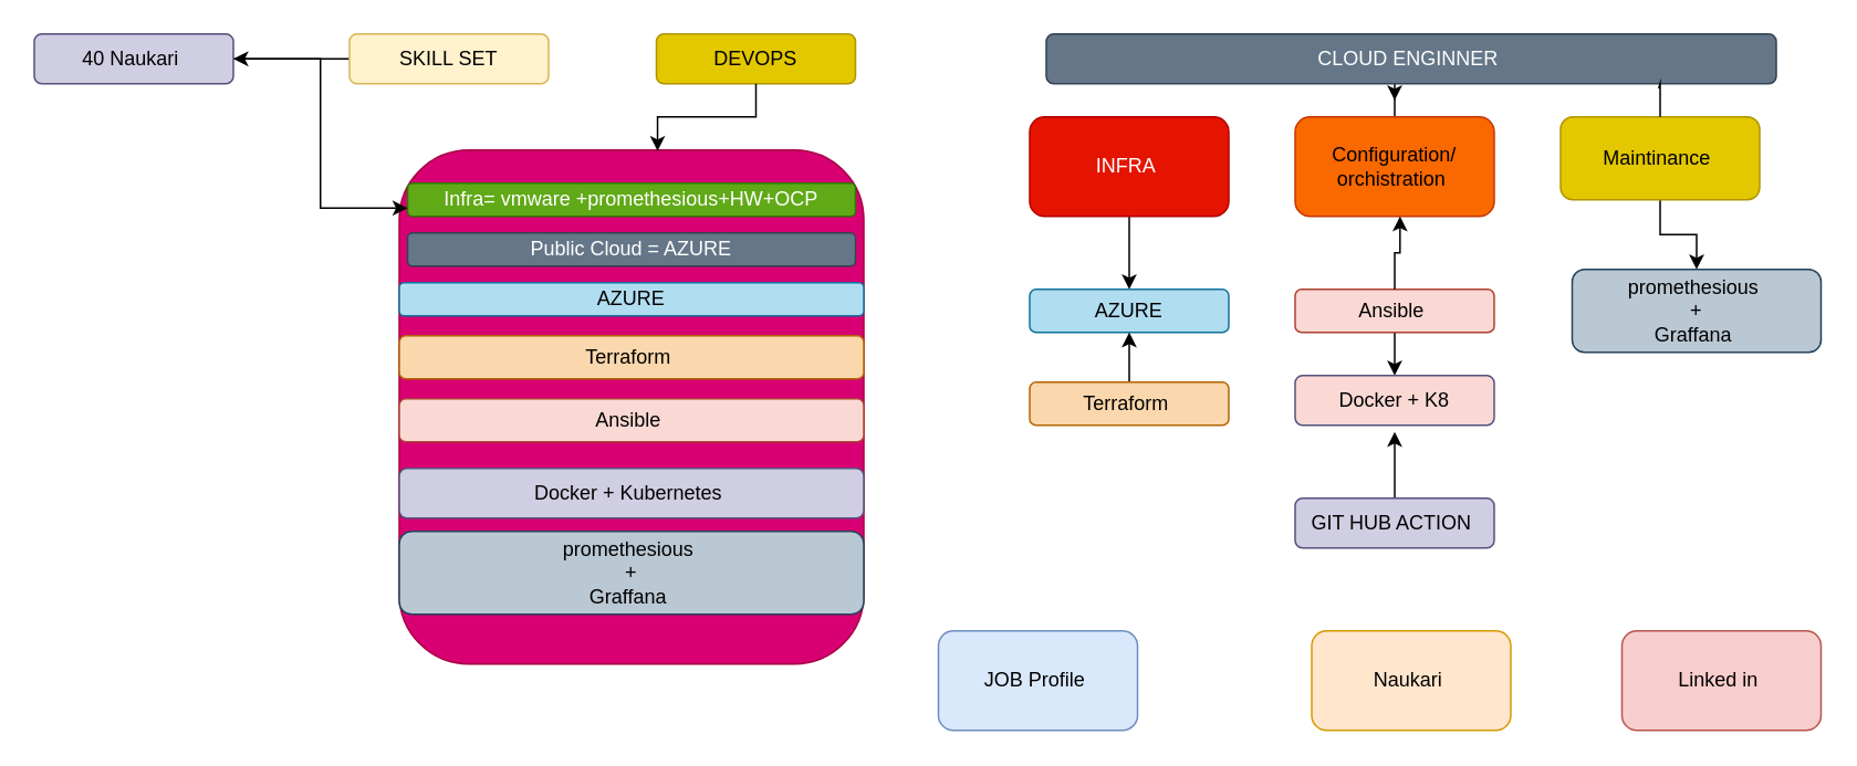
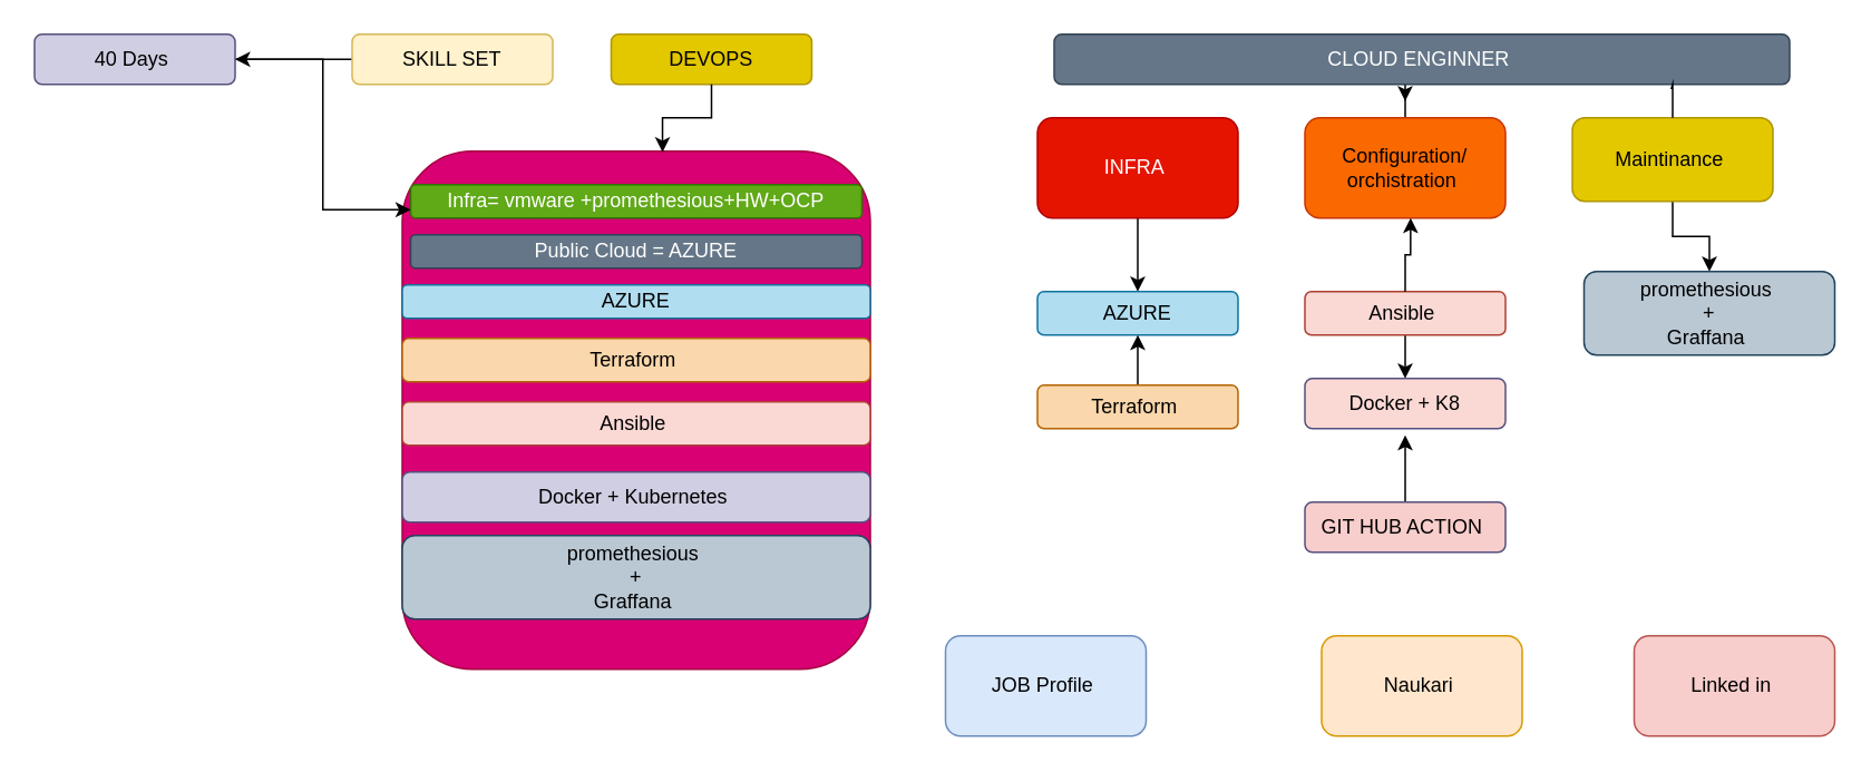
  <mxCell id="0" />
  <mxCell id="1" parent="0" />
  <mxCell id="2" value="JOB Profile&amp;nbsp;" style="rounded=1;whiteSpace=wrap;html=1;fillColor=#dae8fc;strokeColor=#6c8ebf;" vertex="1" parent="1"><mxGeometry x="565" y="380" width="120" height="60" as="geometry" /></mxCell>
  <mxCell id="3" value="Naukari&amp;nbsp;" style="rounded=1;whiteSpace=wrap;html=1;fillColor=#ffe6cc;strokeColor=#d79b00;" vertex="1" parent="1"><mxGeometry x="790" y="380" width="120" height="60" as="geometry" /></mxCell>
  <mxCell id="4" value="Linked in&amp;nbsp;" style="rounded=1;whiteSpace=wrap;html=1;fillColor=#f8cecc;strokeColor=#b85450;" vertex="1" parent="1"><mxGeometry x="977" y="380" width="120" height="60" as="geometry" /></mxCell>
  <mxCell id="5" style="edgeStyle=orthogonalEdgeStyle;rounded=0;orthogonalLoop=1;jettySize=auto;html=1;entryX=0.5;entryY=0;entryDx=0;entryDy=0;" edge="1" parent="1" source="6" target="13"><mxGeometry relative="1" as="geometry" /></mxCell>
  <mxCell id="6" value="INFRA&amp;nbsp;" style="rounded=1;whiteSpace=wrap;html=1;fillColor=#e51400;fontColor=#ffffff;strokeColor=#B20000;" vertex="1" parent="1"><mxGeometry x="620" y="70" width="120" height="60" as="geometry" /></mxCell>
  <mxCell id="7" style="edgeStyle=orthogonalEdgeStyle;rounded=0;orthogonalLoop=1;jettySize=auto;html=1;" edge="1" parent="1" source="8"><mxGeometry relative="1" as="geometry"><mxPoint x="840" y="60" as="targetPoint" /></mxGeometry></mxCell>
  <mxCell id="8" value="Configuration/&lt;div&gt;orchistration&amp;nbsp;&lt;/div&gt;" style="rounded=1;whiteSpace=wrap;html=1;fillColor=#fa6800;fontColor=#000000;strokeColor=#C73500;" vertex="1" parent="1"><mxGeometry x="780" y="70" width="120" height="60" as="geometry" /></mxCell>
  <mxCell id="9" value="CLOUD ENGINNER&amp;nbsp;" style="rounded=1;whiteSpace=wrap;html=1;fillColor=#647687;fontColor=#ffffff;strokeColor=#314354;" vertex="1" parent="1"><mxGeometry x="630" y="20" width="440" height="30" as="geometry" /></mxCell>
  <mxCell id="10" value="" style="edgeStyle=orthogonalEdgeStyle;rounded=0;orthogonalLoop=1;jettySize=auto;html=1;" edge="1" parent="1" source="11" target="19"><mxGeometry relative="1" as="geometry" /></mxCell>
  <mxCell id="11" value="Maintinance&amp;nbsp;" style="rounded=1;whiteSpace=wrap;html=1;fillColor=#e3c800;fontColor=#000000;strokeColor=#B09500;" vertex="1" parent="1"><mxGeometry x="940" y="70" width="120" height="50" as="geometry" /></mxCell>
  <mxCell id="12" style="edgeStyle=orthogonalEdgeStyle;rounded=0;orthogonalLoop=1;jettySize=auto;html=1;entryX=0.839;entryY=1.095;entryDx=0;entryDy=0;entryPerimeter=0;endArrow=none;" edge="1" parent="1" source="11" target="9"><mxGeometry relative="1" as="geometry" /></mxCell>
  <mxCell id="13" value="AZURE" style="rounded=1;whiteSpace=wrap;html=1;fillColor=#b1ddf0;strokeColor=#10739e;" vertex="1" parent="1"><mxGeometry x="620" y="174" width="120" height="26" as="geometry" /></mxCell>
  <mxCell id="14" style="edgeStyle=orthogonalEdgeStyle;rounded=0;orthogonalLoop=1;jettySize=auto;html=1;entryX=0.5;entryY=1;entryDx=0;entryDy=0;" edge="1" parent="1" source="15" target="13"><mxGeometry relative="1" as="geometry" /></mxCell>
  <mxCell id="15" value="Terraform&amp;nbsp;" style="rounded=1;whiteSpace=wrap;html=1;fillColor=#fad7ac;strokeColor=#b46504;" vertex="1" parent="1"><mxGeometry x="620" y="230" width="120" height="26" as="geometry" /></mxCell>
  <mxCell id="16" value="" style="edgeStyle=orthogonalEdgeStyle;rounded=0;orthogonalLoop=1;jettySize=auto;html=1;" edge="1" parent="1" source="17" target="20"><mxGeometry relative="1" as="geometry" /></mxCell>
  <mxCell id="17" value="Ansible&amp;nbsp;" style="rounded=1;whiteSpace=wrap;html=1;fillColor=#fad9d5;strokeColor=#ae4132;" vertex="1" parent="1"><mxGeometry x="780" y="174" width="120" height="26" as="geometry" /></mxCell>
  <mxCell id="18" style="edgeStyle=orthogonalEdgeStyle;rounded=0;orthogonalLoop=1;jettySize=auto;html=1;entryX=0.527;entryY=1;entryDx=0;entryDy=0;entryPerimeter=0;" edge="1" parent="1" source="17" target="8"><mxGeometry relative="1" as="geometry" /></mxCell>
  <mxCell id="19" value="promethesious&amp;nbsp;&lt;div&gt;+&lt;br&gt;Graffana&amp;nbsp;&lt;/div&gt;" style="whiteSpace=wrap;html=1;fillColor=#bac8d3;strokeColor=#23445d;rounded=1;" vertex="1" parent="1"><mxGeometry x="947" y="162" width="150" height="50" as="geometry" /></mxCell>
  <mxCell id="20" value="Docker + K8" style="whiteSpace=wrap;html=1;fillColor=#fad9d5;strokeColor=#56517e;rounded=1;" vertex="1" parent="1"><mxGeometry x="780" y="226" width="120" height="30" as="geometry" /></mxCell>
  <mxCell id="21" value="" style="edgeStyle=orthogonalEdgeStyle;rounded=0;orthogonalLoop=1;jettySize=auto;html=1;" edge="1" parent="1" source="22" target="34"><mxGeometry relative="1" as="geometry" /></mxCell>
  <mxCell id="22" value="SKILL SET" style="rounded=1;whiteSpace=wrap;html=1;fillColor=#fff2cc;strokeColor=#d6b656;" vertex="1" parent="1"><mxGeometry x="210" y="20" width="120" height="30" as="geometry" /></mxCell>
  <mxCell id="23" value="" style="rounded=1;whiteSpace=wrap;html=1;fillColor=#d80073;fontColor=#ffffff;strokeColor=#A50040;" vertex="1" parent="1"><mxGeometry x="240" y="90" width="280" height="310" as="geometry" /></mxCell>
  <mxCell id="24" value="Infra= vmware +promethesious+HW+OCP" style="rounded=1;whiteSpace=wrap;html=1;fillColor=#60a917;fontColor=#ffffff;strokeColor=#2D7600;" vertex="1" parent="1"><mxGeometry x="245" y="110" width="270" height="20" as="geometry" /></mxCell>
  <mxCell id="25" value="Public Cloud = AZURE" style="rounded=1;whiteSpace=wrap;html=1;fillColor=#647687;fontColor=#ffffff;strokeColor=#314354;" vertex="1" parent="1"><mxGeometry x="245" y="140" width="270" height="20" as="geometry" /></mxCell>
- <mxCell id="26" value="DEVOPS" style="whiteSpace=wrap;html=1;fillColor=#e3c800;strokeColor=#B09500;rounded=1;fontColor=#000000;" vertex="1" parent="1"><mxGeometry x="395" y="20" width="120" height="30" as="geometry" /></mxCell>
+ <mxCell id="26" value="DEVOPS" style="whiteSpace=wrap;html=1;fillColor=#e3c800;strokeColor=#B09500;rounded=1;fontColor=#000000;" vertex="1" parent="1"><mxGeometry x="365" y="20" width="120" height="30" as="geometry" /></mxCell>
  <mxCell id="27" style="edgeStyle=orthogonalEdgeStyle;rounded=0;orthogonalLoop=1;jettySize=auto;html=1;entryX=0.556;entryY=0.002;entryDx=0;entryDy=0;entryPerimeter=0;" edge="1" parent="1" source="26" target="23"><mxGeometry relative="1" as="geometry" /></mxCell>
  <mxCell id="28" value="AZURE" style="rounded=1;whiteSpace=wrap;html=1;fillColor=#b1ddf0;strokeColor=#10739e;" vertex="1" parent="1"><mxGeometry x="240" y="170" width="280" height="20" as="geometry" /></mxCell>
  <mxCell id="29" value="Terraform&amp;nbsp;" style="rounded=1;whiteSpace=wrap;html=1;fillColor=#fad7ac;strokeColor=#b46504;" vertex="1" parent="1"><mxGeometry x="240" y="202" width="280" height="26" as="geometry" /></mxCell>
  <mxCell id="30" value="Ansible&amp;nbsp;" style="rounded=1;whiteSpace=wrap;html=1;fillColor=#fad9d5;strokeColor=#ae4132;" vertex="1" parent="1"><mxGeometry x="240" y="240" width="280" height="26" as="geometry" /></mxCell>
  <mxCell id="31" value="Docker + Kubernetes&amp;nbsp;" style="whiteSpace=wrap;html=1;fillColor=#d0cee2;strokeColor=#56517e;rounded=1;" vertex="1" parent="1"><mxGeometry x="240" y="282" width="280" height="30" as="geometry" /></mxCell>
  <mxCell id="32" value="promethesious&amp;nbsp;&lt;div&gt;+&lt;br&gt;Graffana&amp;nbsp;&lt;/div&gt;" style="whiteSpace=wrap;html=1;fillColor=#bac8d3;strokeColor=#23445d;rounded=1;" vertex="1" parent="1"><mxGeometry x="240" y="320" width="280" height="50" as="geometry" /></mxCell>
  <mxCell id="33" style="edgeStyle=orthogonalEdgeStyle;rounded=0;orthogonalLoop=1;jettySize=auto;html=1;entryX=0;entryY=0.75;entryDx=0;entryDy=0;" edge="1" parent="1" source="34" target="24"><mxGeometry relative="1" as="geometry" /></mxCell>
- <mxCell id="34" value="40 Naukari&amp;nbsp;" style="rounded=1;whiteSpace=wrap;html=1;fillColor=#d0cee2;strokeColor=#56517e;" vertex="1" parent="1"><mxGeometry x="20" y="20" width="120" height="30" as="geometry" /></mxCell>
+ <mxCell id="34" value="40 Days&amp;nbsp;" style="rounded=1;whiteSpace=wrap;html=1;fillColor=#d0cee2;strokeColor=#56517e;" vertex="1" parent="1"><mxGeometry x="20" y="20" width="120" height="30" as="geometry" /></mxCell>
  <mxCell id="35" style="edgeStyle=orthogonalEdgeStyle;rounded=0;orthogonalLoop=1;jettySize=auto;html=1;" edge="1" parent="1" source="36"><mxGeometry relative="1" as="geometry"><mxPoint x="840" y="260" as="targetPoint" /></mxGeometry></mxCell>
- <mxCell id="36" value="GIT HUB ACTION&amp;nbsp;" style="whiteSpace=wrap;html=1;fillColor=#d0cee2;strokeColor=#56517e;rounded=1;" vertex="1" parent="1"><mxGeometry x="780" y="300" width="120" height="30" as="geometry" /></mxCell>
+ <mxCell id="36" value="GIT HUB ACTION&amp;nbsp;" style="whiteSpace=wrap;html=1;fillColor=#f8cecc;strokeColor=#56517e;rounded=1;" vertex="1" parent="1"><mxGeometry x="780" y="300" width="120" height="30" as="geometry" /></mxCell>
